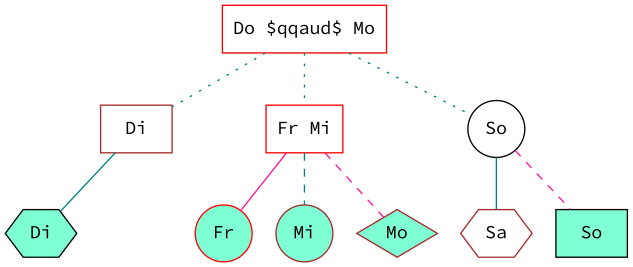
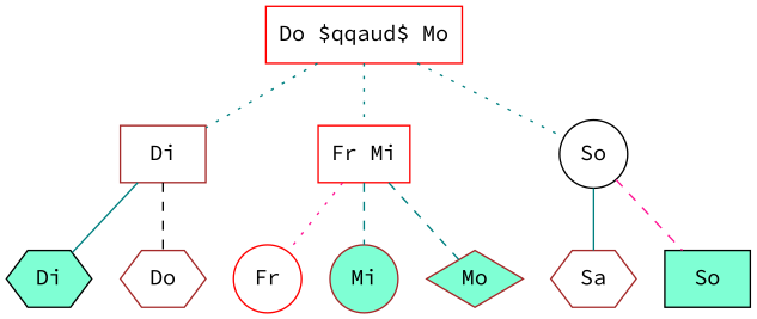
  digraph {
    fontname="Source Code Pro"
    rankdir=TB
    node [color=brown fillcolor=white fontname="Source Code Pro" shape=box style=filled]
    edge [arrowhead=none arrowtail=none color=teal fontname="Source Code Pro" style=dashed]
    n1 [color=red label="Do $\qqaud$ Mo"]
    n2 [label=Di]
    n3 [color=red label="Fr Mi"]
    n4 [color=black label=So shape=circle]
    n5 [color=black fillcolor=aquamarine label=Di shape=hexagon]
-   n7 [color=red fillcolor=aquamarine label=Fr shape=circle]
+   n6 [label=Do shape=hexagon]
+   n7 [color=red label=Fr shape=circle]
    n8 [fillcolor=aquamarine label=Mi shape=circle]
    n9 [fillcolor=aquamarine label=Mo shape=diamond]
    n10 [label=Sa shape=hexagon]
    n11 [color=black fillcolor=aquamarine label=So]
    n1 -> n2 [style=dotted]
    n1 -> n3 [style=dotted]
    n1 -> n4 [style=dotted]
    n2 -> n5 [style=solid]
-   n3 -> n7 [color=deeppink style=solid]
+   n2 -> n6 [color=black]
+   n3 -> n7 [color=deeppink style=dotted]
    n3 -> n8
-   n3 -> n9 [color=deeppink]
+   n3 -> n9
    n4 -> n10 [style=solid]
    n4 -> n11 [color=deeppink]
  }
